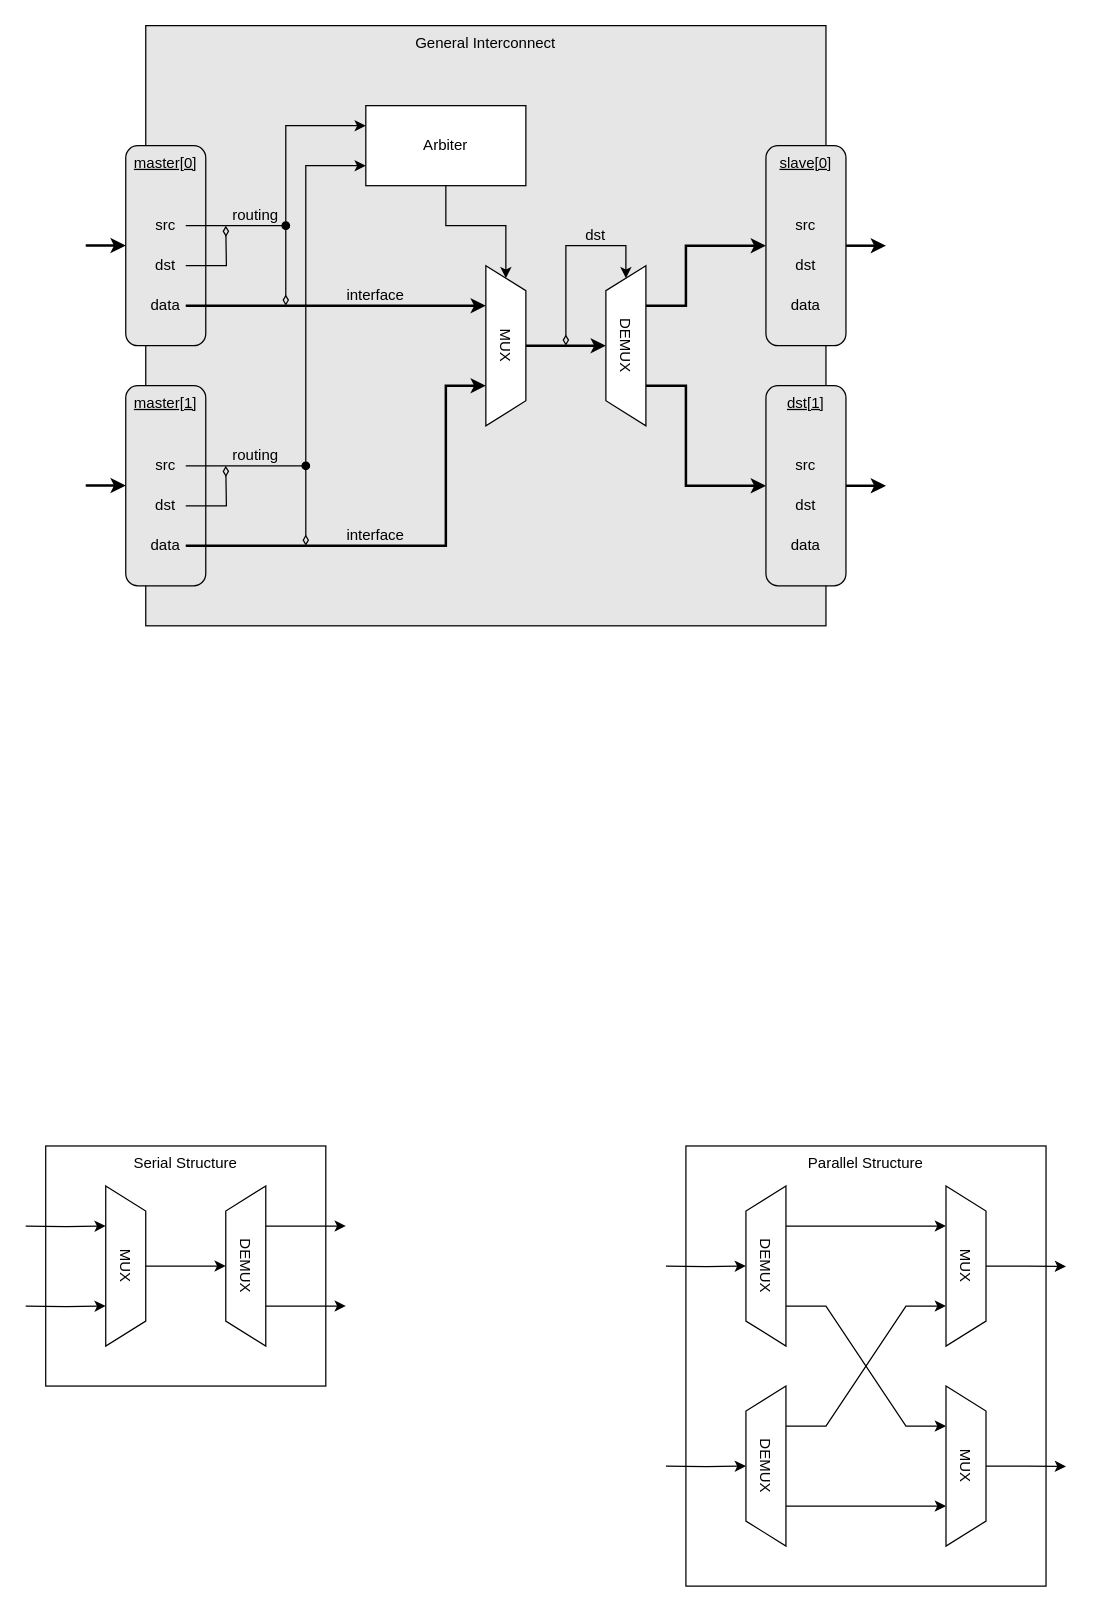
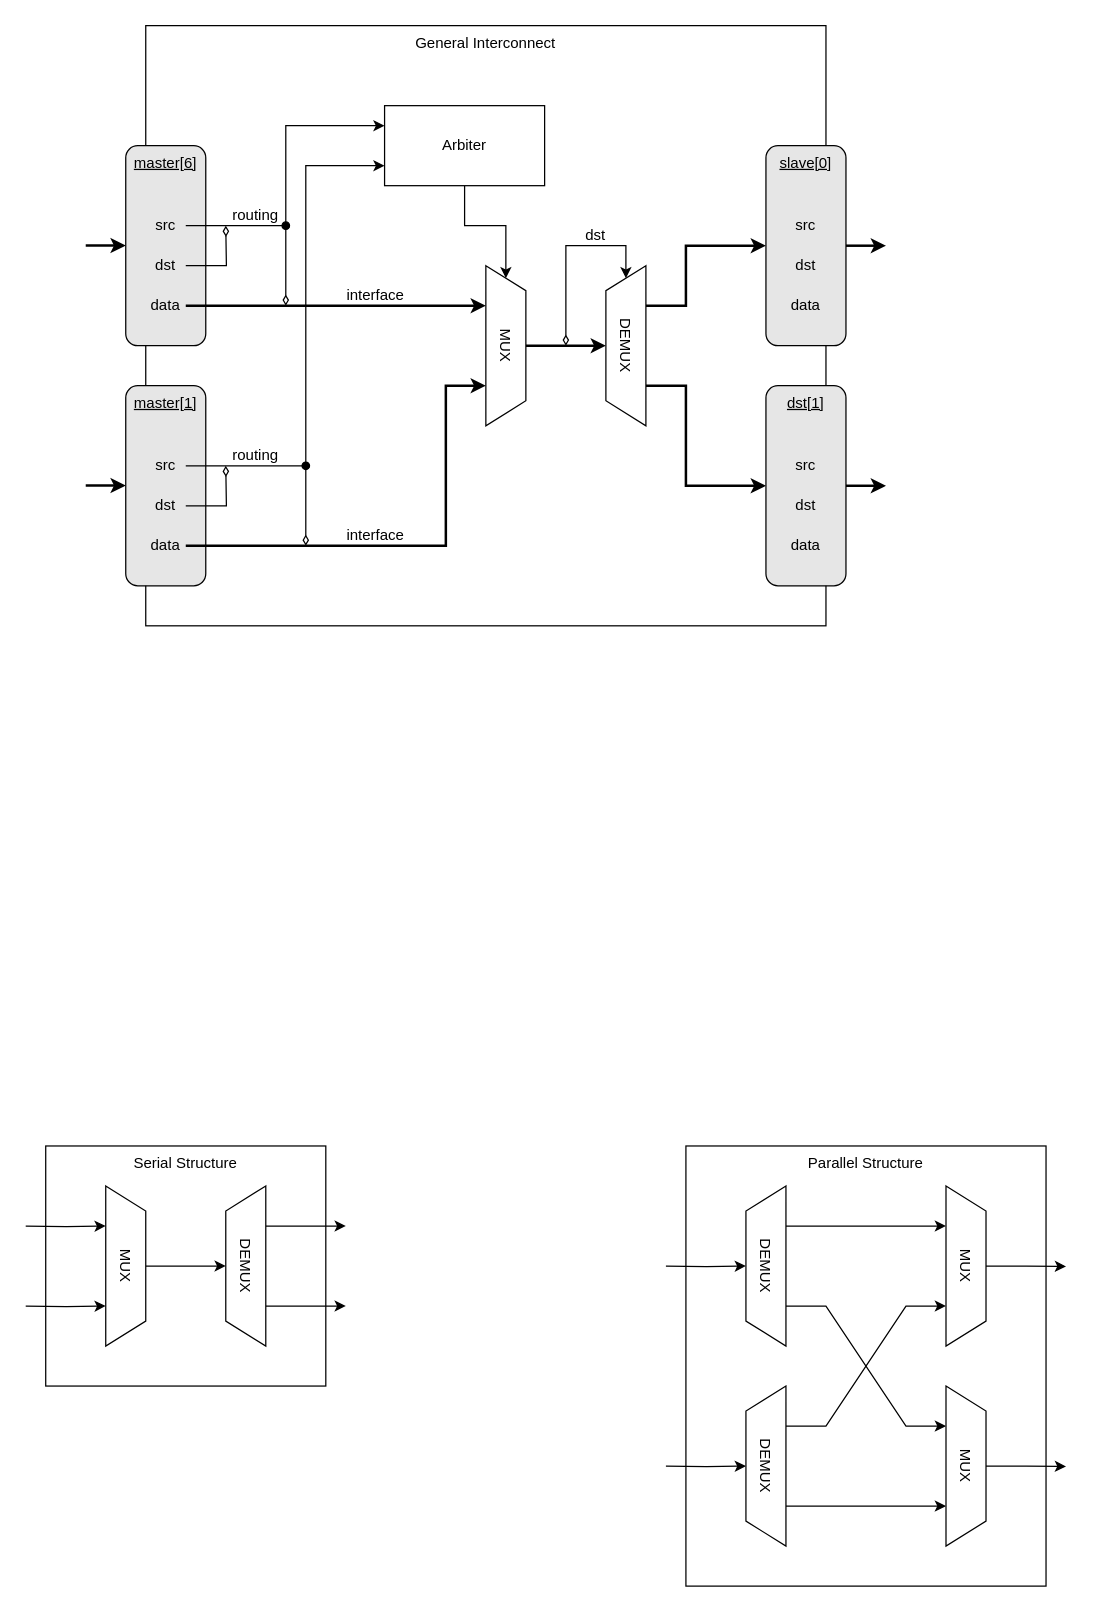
  <mxCell id="0" />
  <mxCell id="1" parent="0" />
  <mxCell id="2" value="Serial Structure" style="rounded=0;whiteSpace=wrap;html=1;verticalAlign=top;" parent="1" vertex="1"><mxGeometry x="36" y="916" width="224" height="192" as="geometry" /></mxCell>
  <mxCell id="3" value="Parallel Structure" style="rounded=0;whiteSpace=wrap;html=1;verticalAlign=top;" parent="1" vertex="1"><mxGeometry x="548" y="916" width="288" height="352" as="geometry" /></mxCell>
- <mxCell id="4" value="General Interconnect" style="rounded=0;whiteSpace=wrap;html=1;verticalAlign=top;fillColor=#e6e6e6;" parent="1" vertex="1"><mxGeometry x="116" y="20" width="544" height="480" as="geometry" /></mxCell>
+ <mxCell id="4" value="General Interconnect" style="rounded=0;whiteSpace=wrap;html=1;verticalAlign=top;" parent="1" vertex="1"><mxGeometry x="116" y="20" width="544" height="480" as="geometry" /></mxCell>
  <mxCell id="5" style="edgeStyle=orthogonalEdgeStyle;rounded=0;orthogonalLoop=1;jettySize=auto;html=1;exitX=0.5;exitY=1;exitDx=0;exitDy=0;entryX=0;entryY=0.5;entryDx=0;entryDy=0;" parent="1" source="6" target="8" edge="1"><mxGeometry relative="1" as="geometry" /></mxCell>
- <mxCell id="6" value="Arbiter" style="rounded=0;whiteSpace=wrap;html=1;" parent="1" vertex="1"><mxGeometry x="292" y="84" width="128" height="64" as="geometry" /></mxCell>
+ <mxCell id="6" value="Arbiter" style="rounded=0;whiteSpace=wrap;html=1;" parent="1" vertex="1"><mxGeometry x="307" y="84" width="128" height="64" as="geometry" /></mxCell>
  <mxCell id="7" style="edgeStyle=orthogonalEdgeStyle;rounded=0;orthogonalLoop=1;jettySize=auto;html=1;exitX=0.5;exitY=0;exitDx=0;exitDy=0;strokeWidth=2;entryX=0.5;entryY=1;entryDx=0;entryDy=0;" parent="1" source="8" target="34" edge="1"><mxGeometry relative="1" as="geometry"><mxPoint x="468" y="308" as="targetPoint" /></mxGeometry></mxCell>
  <mxCell id="8" value="MUX" style="shape=trapezoid;perimeter=trapezoidPerimeter;whiteSpace=wrap;html=1;fixedSize=1;rotation=90;" parent="1" vertex="1"><mxGeometry x="340" y="260" width="128" height="32" as="geometry" /></mxCell>
  <mxCell id="9" style="edgeStyle=orthogonalEdgeStyle;rounded=0;orthogonalLoop=1;jettySize=auto;html=1;exitX=0;exitY=0.5;exitDx=0;exitDy=0;entryX=0;entryY=0.5;entryDx=0;entryDy=0;strokeWidth=2;" parent="1" target="10" edge="1"><mxGeometry relative="1" as="geometry"><mxPoint x="68" y="195.905" as="sourcePoint" /></mxGeometry></mxCell>
- <mxCell id="10" value="&lt;u&gt;master[0]&lt;/u&gt;" style="rounded=1;whiteSpace=wrap;html=1;fillColor=#E6E6E6;verticalAlign=top;" parent="1" vertex="1"><mxGeometry x="100" y="116" width="64" height="160" as="geometry" /></mxCell>
+ <mxCell id="10" value="&lt;u&gt;master[6]&lt;/u&gt;" style="rounded=1;whiteSpace=wrap;html=1;fillColor=#E6E6E6;verticalAlign=top;" parent="1" vertex="1"><mxGeometry x="100" y="116" width="64" height="160" as="geometry" /></mxCell>
  <mxCell id="11" style="edgeStyle=orthogonalEdgeStyle;rounded=0;orthogonalLoop=1;jettySize=auto;html=1;exitX=1;exitY=0.5;exitDx=0;exitDy=0;entryX=0;entryY=0.25;entryDx=0;entryDy=0;" parent="1" source="12" target="6" edge="1"><mxGeometry relative="1" as="geometry"><mxPoint x="228" y="180" as="targetPoint" /><Array as="points"><mxPoint x="228" y="180" /><mxPoint x="228" y="100" /></Array></mxGeometry></mxCell>
  <mxCell id="12" value="src" style="text;html=1;strokeColor=none;fillColor=none;align=center;verticalAlign=middle;whiteSpace=wrap;rounded=0;" parent="1" vertex="1"><mxGeometry x="116" y="164" width="32" height="32" as="geometry" /></mxCell>
  <mxCell id="13" style="edgeStyle=orthogonalEdgeStyle;rounded=0;orthogonalLoop=1;jettySize=auto;html=1;exitX=1;exitY=0.5;exitDx=0;exitDy=0;strokeWidth=2;entryX=0.25;entryY=1;entryDx=0;entryDy=0;" parent="1" source="14" target="8" edge="1"><mxGeometry relative="1" as="geometry"><mxPoint x="292" y="244.056" as="targetPoint" /></mxGeometry></mxCell>
  <mxCell id="14" value="data" style="text;html=1;strokeColor=none;fillColor=none;align=center;verticalAlign=middle;whiteSpace=wrap;rounded=0;" parent="1" vertex="1"><mxGeometry x="116" y="228" width="32" height="32" as="geometry" /></mxCell>
  <mxCell id="15" style="edgeStyle=orthogonalEdgeStyle;rounded=0;orthogonalLoop=1;jettySize=auto;html=1;exitX=1;exitY=0.5;exitDx=0;exitDy=0;endArrow=diamondThin;endFill=0;" parent="1" source="16" edge="1"><mxGeometry relative="1" as="geometry"><mxPoint x="180" y="180" as="targetPoint" /></mxGeometry></mxCell>
  <mxCell id="16" value="dst" style="text;html=1;strokeColor=none;fillColor=none;align=center;verticalAlign=middle;whiteSpace=wrap;rounded=0;" parent="1" vertex="1"><mxGeometry x="116" y="196" width="32" height="32" as="geometry" /></mxCell>
  <mxCell id="17" style="edgeStyle=orthogonalEdgeStyle;rounded=0;orthogonalLoop=1;jettySize=auto;html=1;exitX=0;exitY=0.5;exitDx=0;exitDy=0;entryX=0;entryY=0.5;entryDx=0;entryDy=0;strokeWidth=2;" parent="1" target="18" edge="1"><mxGeometry relative="1" as="geometry"><mxPoint x="68" y="387.81" as="sourcePoint" /></mxGeometry></mxCell>
  <mxCell id="18" value="&lt;u&gt;master[1]&lt;/u&gt;" style="rounded=1;whiteSpace=wrap;html=1;fillColor=#E6E6E6;verticalAlign=top;" parent="1" vertex="1"><mxGeometry x="100" y="308" width="64" height="160" as="geometry" /></mxCell>
  <mxCell id="19" style="edgeStyle=orthogonalEdgeStyle;rounded=0;orthogonalLoop=1;jettySize=auto;html=1;exitX=1;exitY=0.5;exitDx=0;exitDy=0;entryX=0;entryY=0.75;entryDx=0;entryDy=0;" parent="1" source="20" target="6" edge="1"><mxGeometry relative="1" as="geometry"><mxPoint x="244" y="372.238" as="targetPoint" /><Array as="points"><mxPoint x="244" y="372" /><mxPoint x="244" y="132" /></Array></mxGeometry></mxCell>
  <mxCell id="20" value="src" style="text;html=1;strokeColor=none;fillColor=none;align=center;verticalAlign=middle;whiteSpace=wrap;rounded=0;" parent="1" vertex="1"><mxGeometry x="116" y="356" width="32" height="32" as="geometry" /></mxCell>
  <mxCell id="21" style="edgeStyle=orthogonalEdgeStyle;rounded=0;orthogonalLoop=1;jettySize=auto;html=1;exitX=1;exitY=0.5;exitDx=0;exitDy=0;strokeWidth=2;entryX=0.75;entryY=1;entryDx=0;entryDy=0;" parent="1" source="22" target="8" edge="1"><mxGeometry relative="1" as="geometry"><mxPoint x="244" y="436.048" as="targetPoint" /><Array as="points"><mxPoint x="356" y="436" /><mxPoint x="356" y="308" /></Array></mxGeometry></mxCell>
  <mxCell id="22" value="data" style="text;html=1;strokeColor=none;fillColor=none;align=center;verticalAlign=middle;whiteSpace=wrap;rounded=0;" parent="1" vertex="1"><mxGeometry x="116" y="420" width="32" height="32" as="geometry" /></mxCell>
  <mxCell id="23" style="edgeStyle=orthogonalEdgeStyle;rounded=0;orthogonalLoop=1;jettySize=auto;html=1;exitX=1;exitY=0.5;exitDx=0;exitDy=0;endArrow=diamondThin;endFill=0;" parent="1" source="24" edge="1"><mxGeometry relative="1" as="geometry"><mxPoint x="180" y="372" as="targetPoint" /></mxGeometry></mxCell>
  <mxCell id="24" value="dst" style="text;html=1;strokeColor=none;fillColor=none;align=center;verticalAlign=middle;whiteSpace=wrap;rounded=0;" parent="1" vertex="1"><mxGeometry x="116" y="388" width="32" height="32" as="geometry" /></mxCell>
  <mxCell id="25" value="routing" style="text;html=1;strokeColor=none;fillColor=none;align=center;verticalAlign=middle;whiteSpace=wrap;rounded=0;" parent="1" vertex="1"><mxGeometry x="180" y="164" width="48" height="16" as="geometry" /></mxCell>
  <mxCell id="26" value="" style="endArrow=diamondThin;html=1;rounded=0;startArrow=oval;startFill=1;endFill=0;" parent="1" edge="1"><mxGeometry width="50" height="50" relative="1" as="geometry"><mxPoint x="228" y="180" as="sourcePoint" /><mxPoint x="228" y="244" as="targetPoint" /></mxGeometry></mxCell>
  <mxCell id="27" value="interface" style="text;html=1;strokeColor=none;fillColor=none;align=center;verticalAlign=middle;whiteSpace=wrap;rounded=0;" parent="1" vertex="1"><mxGeometry x="276" y="228" width="48" height="16" as="geometry" /></mxCell>
  <mxCell id="28" value="" style="endArrow=diamondThin;html=1;rounded=0;startArrow=oval;startFill=1;endFill=0;" parent="1" edge="1"><mxGeometry width="50" height="50" relative="1" as="geometry"><mxPoint x="244" y="372" as="sourcePoint" /><mxPoint x="244" y="436" as="targetPoint" /></mxGeometry></mxCell>
  <mxCell id="29" value="routing" style="text;html=1;strokeColor=none;fillColor=none;align=center;verticalAlign=middle;whiteSpace=wrap;rounded=0;" parent="1" vertex="1"><mxGeometry x="180" y="356" width="48" height="16" as="geometry" /></mxCell>
  <mxCell id="30" value="interface" style="text;html=1;strokeColor=none;fillColor=none;align=center;verticalAlign=middle;whiteSpace=wrap;rounded=0;" parent="1" vertex="1"><mxGeometry x="276" y="420" width="48" height="16" as="geometry" /></mxCell>
  <mxCell id="31" style="edgeStyle=orthogonalEdgeStyle;rounded=0;orthogonalLoop=1;jettySize=auto;html=1;entryX=0;entryY=0.5;entryDx=0;entryDy=0;strokeWidth=2;" parent="1" target="36" edge="1"><mxGeometry relative="1" as="geometry"><mxPoint x="516" y="244" as="sourcePoint" /><Array as="points"><mxPoint x="548" y="244" /><mxPoint x="548" y="196" /></Array></mxGeometry></mxCell>
  <mxCell id="32" style="edgeStyle=orthogonalEdgeStyle;rounded=0;orthogonalLoop=1;jettySize=auto;html=1;entryX=0;entryY=0.5;entryDx=0;entryDy=0;strokeWidth=2;" parent="1" target="41" edge="1"><mxGeometry relative="1" as="geometry"><mxPoint x="516" y="308" as="sourcePoint" /><Array as="points"><mxPoint x="548" y="308" /><mxPoint x="548" y="388" /></Array></mxGeometry></mxCell>
  <mxCell id="33" style="edgeStyle=orthogonalEdgeStyle;rounded=0;orthogonalLoop=1;jettySize=auto;html=1;exitX=1;exitY=0.5;exitDx=0;exitDy=0;startArrow=diamondThin;startFill=0;entryX=0;entryY=0.5;entryDx=0;entryDy=0;" parent="1" target="34" edge="1"><mxGeometry relative="1" as="geometry"><mxPoint x="532" y="180" as="targetPoint" /><mxPoint x="452" y="276" as="sourcePoint" /><Array as="points"><mxPoint x="452" y="196" /><mxPoint x="500" y="196" /></Array></mxGeometry></mxCell>
  <mxCell id="34" value="DEMUX" style="shape=trapezoid;perimeter=trapezoidPerimeter;whiteSpace=wrap;html=1;fixedSize=1;rotation=90;horizontal=1;flipV=1;" parent="1" vertex="1"><mxGeometry x="436" y="260" width="128" height="32" as="geometry" /></mxCell>
  <mxCell id="35" style="edgeStyle=orthogonalEdgeStyle;rounded=0;orthogonalLoop=1;jettySize=auto;html=1;exitX=1;exitY=0.5;exitDx=0;exitDy=0;strokeWidth=2;" parent="1" source="36" edge="1"><mxGeometry relative="1" as="geometry"><mxPoint x="708" y="195.905" as="targetPoint" /></mxGeometry></mxCell>
  <mxCell id="36" value="&lt;u&gt;slave[0]&lt;/u&gt;" style="rounded=1;whiteSpace=wrap;html=1;fillColor=#E6E6E6;verticalAlign=top;" parent="1" vertex="1"><mxGeometry x="612" y="116" width="64" height="160" as="geometry" /></mxCell>
  <mxCell id="37" value="src" style="text;html=1;strokeColor=none;fillColor=none;align=center;verticalAlign=middle;whiteSpace=wrap;rounded=0;" parent="1" vertex="1"><mxGeometry x="628" y="164" width="32" height="32" as="geometry" /></mxCell>
  <mxCell id="38" value="data" style="text;html=1;strokeColor=none;fillColor=none;align=center;verticalAlign=middle;whiteSpace=wrap;rounded=0;" parent="1" vertex="1"><mxGeometry x="628" y="228" width="32" height="32" as="geometry" /></mxCell>
  <mxCell id="39" value="dst" style="text;html=1;strokeColor=none;fillColor=none;align=center;verticalAlign=middle;whiteSpace=wrap;rounded=0;" parent="1" vertex="1"><mxGeometry x="628" y="196" width="32" height="32" as="geometry" /></mxCell>
  <mxCell id="40" style="edgeStyle=orthogonalEdgeStyle;rounded=0;orthogonalLoop=1;jettySize=auto;html=1;exitX=1;exitY=0.5;exitDx=0;exitDy=0;strokeWidth=2;" parent="1" source="41" edge="1"><mxGeometry relative="1" as="geometry"><mxPoint x="708" y="387.81" as="targetPoint" /></mxGeometry></mxCell>
  <mxCell id="41" value="&lt;u&gt;dst[1]&lt;/u&gt;" style="rounded=1;whiteSpace=wrap;html=1;fillColor=#E6E6E6;verticalAlign=top;" parent="1" vertex="1"><mxGeometry x="612" y="308" width="64" height="160" as="geometry" /></mxCell>
  <mxCell id="42" value="src" style="text;html=1;strokeColor=none;fillColor=none;align=center;verticalAlign=middle;whiteSpace=wrap;rounded=0;" parent="1" vertex="1"><mxGeometry x="628" y="356" width="32" height="32" as="geometry" /></mxCell>
  <mxCell id="43" value="data" style="text;html=1;strokeColor=none;fillColor=none;align=center;verticalAlign=middle;whiteSpace=wrap;rounded=0;" parent="1" vertex="1"><mxGeometry x="628" y="420" width="32" height="32" as="geometry" /></mxCell>
  <mxCell id="44" value="dst" style="text;html=1;strokeColor=none;fillColor=none;align=center;verticalAlign=middle;whiteSpace=wrap;rounded=0;" parent="1" vertex="1"><mxGeometry x="628" y="388" width="32" height="32" as="geometry" /></mxCell>
  <mxCell id="45" value="dst" style="text;html=1;strokeColor=none;fillColor=none;align=center;verticalAlign=middle;whiteSpace=wrap;rounded=0;" parent="1" vertex="1"><mxGeometry x="452" y="180" width="48" height="16" as="geometry" /></mxCell>
  <mxCell id="46" style="edgeStyle=orthogonalEdgeStyle;rounded=0;orthogonalLoop=1;jettySize=auto;html=1;exitX=0.5;exitY=0;exitDx=0;exitDy=0;strokeWidth=1;entryX=0.5;entryY=1;entryDx=0;entryDy=0;" parent="1" source="49" target="52" edge="1"><mxGeometry relative="1" as="geometry"><mxPoint x="164" y="1044" as="targetPoint" /></mxGeometry></mxCell>
  <mxCell id="47" style="edgeStyle=orthogonalEdgeStyle;rounded=0;orthogonalLoop=1;jettySize=auto;html=1;exitX=0.25;exitY=1;exitDx=0;exitDy=0;entryX=0.25;entryY=1;entryDx=0;entryDy=0;" parent="1" target="49" edge="1"><mxGeometry relative="1" as="geometry"><mxPoint x="20" y="980" as="sourcePoint" /></mxGeometry></mxCell>
  <mxCell id="48" style="edgeStyle=orthogonalEdgeStyle;rounded=0;orthogonalLoop=1;jettySize=auto;html=1;exitX=0.75;exitY=1;exitDx=0;exitDy=0;entryX=0.75;entryY=1;entryDx=0;entryDy=0;" parent="1" target="49" edge="1"><mxGeometry relative="1" as="geometry"><mxPoint x="20" y="1044" as="sourcePoint" /></mxGeometry></mxCell>
  <mxCell id="49" value="MUX" style="shape=trapezoid;perimeter=trapezoidPerimeter;whiteSpace=wrap;html=1;fixedSize=1;rotation=90;" parent="1" vertex="1"><mxGeometry x="36" y="996" width="128" height="32" as="geometry" /></mxCell>
  <mxCell id="50" style="edgeStyle=orthogonalEdgeStyle;rounded=0;orthogonalLoop=1;jettySize=auto;html=1;exitX=0.25;exitY=0;exitDx=0;exitDy=0;" parent="1" source="52" edge="1"><mxGeometry relative="1" as="geometry"><mxPoint x="276" y="980" as="targetPoint" /></mxGeometry></mxCell>
  <mxCell id="51" style="edgeStyle=orthogonalEdgeStyle;rounded=0;orthogonalLoop=1;jettySize=auto;html=1;exitX=0.75;exitY=0;exitDx=0;exitDy=0;" parent="1" source="52" edge="1"><mxGeometry relative="1" as="geometry"><mxPoint x="276" y="1044" as="targetPoint" /></mxGeometry></mxCell>
  <mxCell id="52" value="DEMUX" style="shape=trapezoid;perimeter=trapezoidPerimeter;whiteSpace=wrap;html=1;fixedSize=1;rotation=90;horizontal=1;flipV=1;" parent="1" vertex="1"><mxGeometry x="132" y="996" width="128" height="32" as="geometry" /></mxCell>
  <mxCell id="53" style="edgeStyle=orthogonalEdgeStyle;rounded=0;orthogonalLoop=1;jettySize=auto;html=1;exitX=0.5;exitY=0;exitDx=0;exitDy=0;strokeWidth=1;entryX=0.5;entryY=1;entryDx=0;entryDy=0;" parent="1" target="56" edge="1"><mxGeometry relative="1" as="geometry"><mxPoint x="580" y="1044" as="targetPoint" /><mxPoint x="532" y="1012" as="sourcePoint" /></mxGeometry></mxCell>
  <mxCell id="54" style="edgeStyle=orthogonalEdgeStyle;rounded=0;orthogonalLoop=1;jettySize=auto;html=1;exitX=0.25;exitY=0;exitDx=0;exitDy=0;entryX=0.25;entryY=1;entryDx=0;entryDy=0;" parent="1" source="56" target="62" edge="1"><mxGeometry relative="1" as="geometry" /></mxCell>
  <mxCell id="55" style="rounded=0;orthogonalLoop=1;jettySize=auto;html=1;exitX=0.75;exitY=0;exitDx=0;exitDy=0;entryX=0.25;entryY=1;entryDx=0;entryDy=0;" parent="1" source="56" target="64" edge="1"><mxGeometry relative="1" as="geometry"><Array as="points"><mxPoint x="660" y="1044" /><mxPoint x="724" y="1140" /></Array></mxGeometry></mxCell>
  <mxCell id="56" value="DEMUX" style="shape=trapezoid;perimeter=trapezoidPerimeter;whiteSpace=wrap;html=1;fixedSize=1;rotation=90;horizontal=1;flipV=1;" parent="1" vertex="1"><mxGeometry x="548" y="996" width="128" height="32" as="geometry" /></mxCell>
  <mxCell id="57" style="edgeStyle=orthogonalEdgeStyle;rounded=0;orthogonalLoop=1;jettySize=auto;html=1;exitX=0.5;exitY=0;exitDx=0;exitDy=0;strokeWidth=1;entryX=0.5;entryY=1;entryDx=0;entryDy=0;" parent="1" target="60" edge="1"><mxGeometry relative="1" as="geometry"><mxPoint x="580" y="1204" as="targetPoint" /><mxPoint x="532" y="1172" as="sourcePoint" /></mxGeometry></mxCell>
  <mxCell id="58" style="rounded=0;orthogonalLoop=1;jettySize=auto;html=1;exitX=0.25;exitY=0;exitDx=0;exitDy=0;entryX=0.75;entryY=1;entryDx=0;entryDy=0;" parent="1" source="60" target="62" edge="1"><mxGeometry relative="1" as="geometry"><Array as="points"><mxPoint x="660" y="1140" /><mxPoint x="724" y="1044" /></Array></mxGeometry></mxCell>
  <mxCell id="59" style="edgeStyle=orthogonalEdgeStyle;rounded=0;orthogonalLoop=1;jettySize=auto;html=1;exitX=0.75;exitY=0;exitDx=0;exitDy=0;entryX=0.75;entryY=1;entryDx=0;entryDy=0;" parent="1" source="60" target="64" edge="1"><mxGeometry relative="1" as="geometry" /></mxCell>
  <mxCell id="60" value="DEMUX" style="shape=trapezoid;perimeter=trapezoidPerimeter;whiteSpace=wrap;html=1;fixedSize=1;rotation=90;horizontal=1;flipV=1;" parent="1" vertex="1"><mxGeometry x="548" y="1156" width="128" height="32" as="geometry" /></mxCell>
  <mxCell id="61" style="edgeStyle=orthogonalEdgeStyle;rounded=0;orthogonalLoop=1;jettySize=auto;html=1;exitX=0.5;exitY=0;exitDx=0;exitDy=0;" parent="1" source="62" edge="1"><mxGeometry relative="1" as="geometry"><mxPoint x="852" y="1012.286" as="targetPoint" /></mxGeometry></mxCell>
  <mxCell id="62" value="MUX" style="shape=trapezoid;perimeter=trapezoidPerimeter;whiteSpace=wrap;html=1;fixedSize=1;rotation=90;" parent="1" vertex="1"><mxGeometry x="708" y="996" width="128" height="32" as="geometry" /></mxCell>
  <mxCell id="63" style="edgeStyle=orthogonalEdgeStyle;rounded=0;orthogonalLoop=1;jettySize=auto;html=1;exitX=0.5;exitY=0;exitDx=0;exitDy=0;" parent="1" source="64" edge="1"><mxGeometry relative="1" as="geometry"><mxPoint x="852" y="1172.286" as="targetPoint" /></mxGeometry></mxCell>
  <mxCell id="64" value="MUX" style="shape=trapezoid;perimeter=trapezoidPerimeter;whiteSpace=wrap;html=1;fixedSize=1;rotation=90;" parent="1" vertex="1"><mxGeometry x="708" y="1156" width="128" height="32" as="geometry" /></mxCell>
